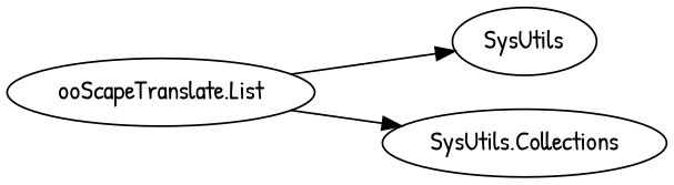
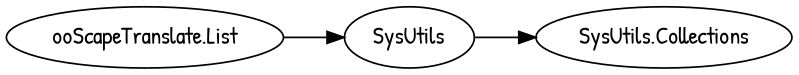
  digraph {
    fontname="Patrick Hand"
    rankdir=LR
    node [fontname="Patrick Hand"]
    edge [fontname="Patrick Hand"]
    "ooScapeTranslate.List"
    SysUtils
    n3 [label="SysUtils.Collections"]
    "ooScapeTranslate.List" -> SysUtils
-   "ooScapeTranslate.List" -> n3
+   SysUtils -> n3
  }
